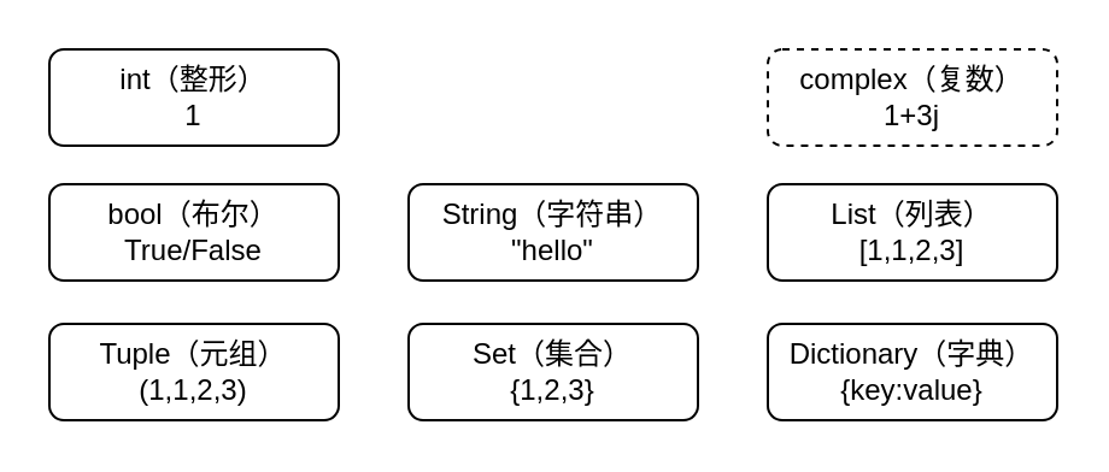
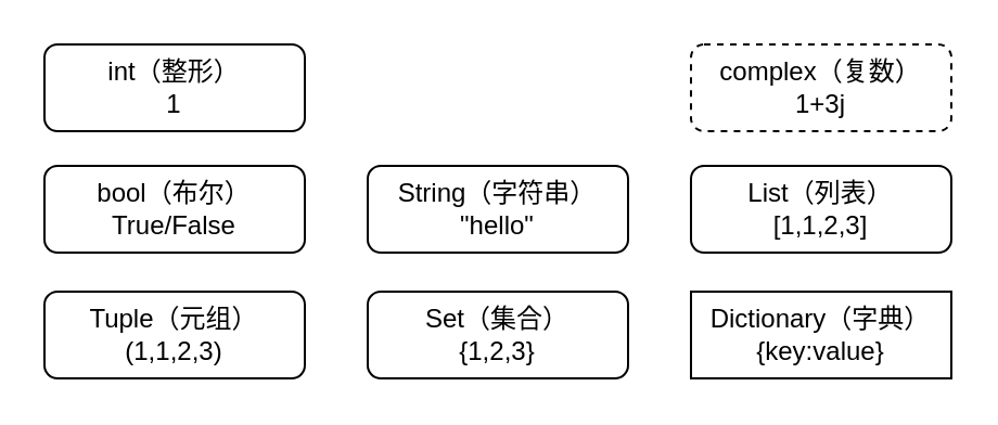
  <mxCell id="0" />
  <mxCell id="1" parent="0" />
  <mxCell id="2" value="bool（布尔）&lt;br&gt;True/False" style="rounded=1;whiteSpace=wrap;html=1;" parent="1" vertex="1"><mxGeometry x="20" y="76" width="120" height="40" as="geometry" /></mxCell>
  <mxCell id="3" value="String（字符串）&lt;br&gt;&quot;hello&quot;" style="rounded=1;whiteSpace=wrap;html=1;" parent="1" vertex="1"><mxGeometry x="169" y="76" width="120" height="40" as="geometry" /></mxCell>
  <mxCell id="4" value="List（列表）&lt;br&gt;[1,1,2,3]" style="rounded=1;whiteSpace=wrap;html=1;" parent="1" vertex="1"><mxGeometry x="318" y="76" width="120" height="40" as="geometry" /></mxCell>
  <mxCell id="5" value="Tuple（元组）&lt;br&gt;(1,1,2,3)" style="rounded=1;whiteSpace=wrap;html=1;" parent="1" vertex="1"><mxGeometry x="20" y="134" width="120" height="40" as="geometry" /></mxCell>
- <mxCell id="6" value="Dictionary（字典）&lt;br&gt;{key:value}" style="rounded=1;whiteSpace=wrap;html=1;" parent="1" vertex="1"><mxGeometry x="318" y="134" width="120" height="40" as="geometry" /></mxCell>
+ <mxCell id="6" value="Dictionary（字典）&lt;br&gt;{key:value}" style="whiteSpace=wrap;html=1;rounded=0;" parent="1" vertex="1"><mxGeometry x="318" y="134" width="120" height="40" as="geometry" /></mxCell>
  <mxCell id="7" value="int（整形）&lt;br&gt;1" style="rounded=1;whiteSpace=wrap;html=1;verticalAlign=middle;align=center;" parent="1" vertex="1"><mxGeometry x="20" y="20" width="120" height="40" as="geometry" /></mxCell>
  <mxCell id="8" value="complex（复数）&lt;br&gt;1+3j" style="whiteSpace=wrap;html=1;rounded=1;dashed=1;" parent="1" vertex="1"><mxGeometry x="318" y="20" width="120" height="40" as="geometry" /></mxCell>
  <mxCell id="9" value="Set（集合）&lt;br&gt;{1,2,3}" style="rounded=1;whiteSpace=wrap;html=1;" parent="1" vertex="1"><mxGeometry x="169" y="134" width="120" height="40" as="geometry" /></mxCell>
